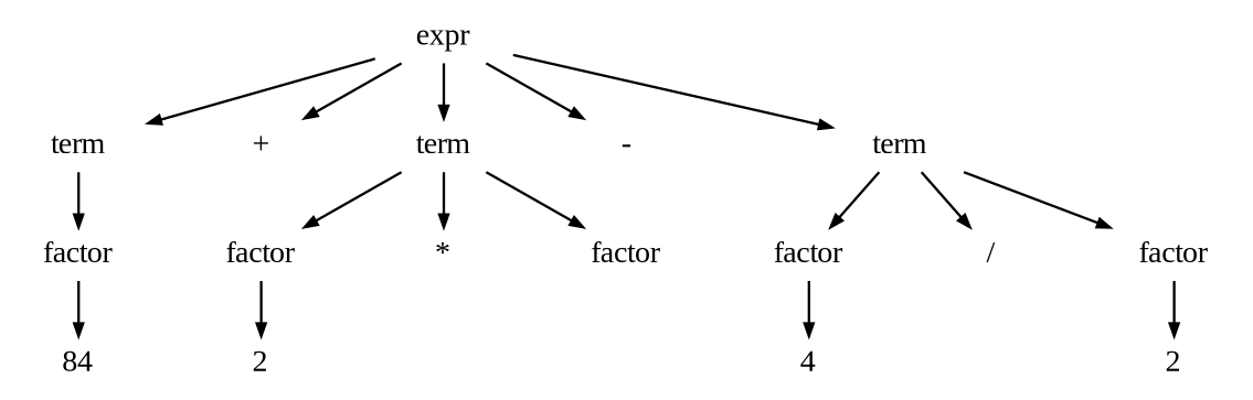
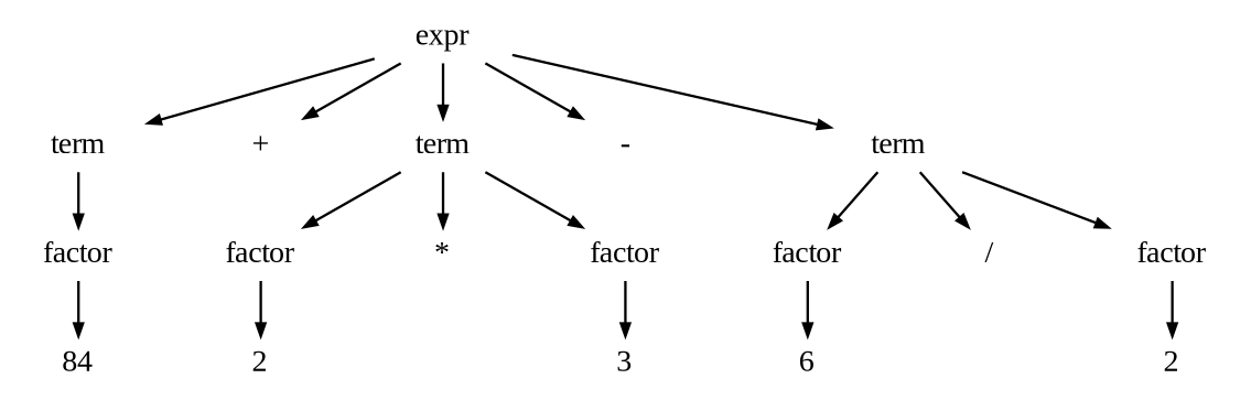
  digraph {
    fontname="Liberation Serif"
    ranksep=.3
    node [fontname="Liberation Serif" fontsize=12 shape=none]
    edge [arrowsize=.5 fontname="Liberation Serif"]
    n1 [height=.1 label=expr]
    n2 [height=.1 label=term]
    n3 [height=.1 label="+"]
    n4 [height=.1 label=term]
    n5 [height=.1 label="-"]
    n6 [height=.1 label=term]
    n7 [height=.1 label=factor]
    n8 [height=.1 label=factor]
    n9 [height=.1 label="*"]
    n10 [height=.1 label=factor]
    n11 [height=.1 label=factor]
    n12 [height=.1 label="/"]
    n13 [height=.1 label=factor]
    n14 [height=.1 label=84]
    n15 [height=.1 label=2]
-   n17 [height=.1 label=4]
+   n16 [height=.1 label=3]
+   n17 [height=.1 label=6]
    n18 [height=.1 label=2]
    n1 -> n2
    n1 -> n3
    n1 -> n4
    n1 -> n5
    n1 -> n6
    n2 -> n7
    n4 -> n8
    n4 -> n9
    n4 -> n10
    n6 -> n11
    n6 -> n12
    n6 -> n13
    n7 -> n14
    n8 -> n15
+   n10 -> n16
    n11 -> n17
    n13 -> n18
  }
